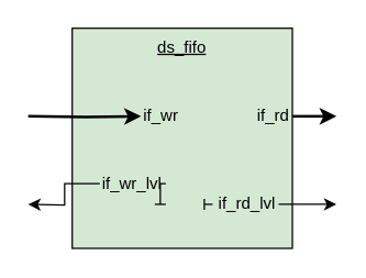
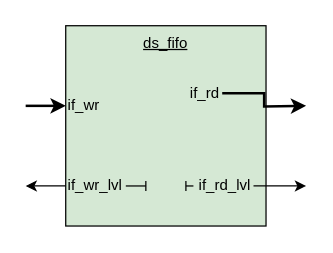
  <mxCell id="0" />
  <mxCell id="1" parent="0" />
  <mxCell id="2" value="ds_fifo" style="rounded=0;whiteSpace=wrap;html=1;verticalAlign=top;fontStyle=4;fillColor=#d5e8d4;" parent="1" vertex="1"><mxGeometry x="52" y="20" width="160" height="160" as="geometry" /></mxCell>
  <mxCell id="3" style="edgeStyle=orthogonalEdgeStyle;rounded=0;orthogonalLoop=1;jettySize=auto;html=1;entryX=0;entryY=0.5;entryDx=0;entryDy=0;strokeWidth=2;startArrow=none;startFill=0;" parent="1" target="4" edge="1"><mxGeometry relative="1" as="geometry"><mxPoint x="20" y="84" as="sourcePoint" /></mxGeometry></mxCell>
- <mxCell id="4" value="if_wr" style="text;html=1;strokeColor=none;fillColor=none;align=left;verticalAlign=middle;whiteSpace=wrap;rounded=0;" parent="1" vertex="1"><mxGeometry x="102" y="68" width="32" height="32" as="geometry" /></mxCell>
+ <mxCell id="4" value="if_wr" style="text;html=1;strokeColor=none;fillColor=none;align=left;verticalAlign=middle;whiteSpace=wrap;rounded=0;" parent="1" vertex="1"><mxGeometry x="52" y="68" width="32" height="32" as="geometry" /></mxCell>
  <mxCell id="5" style="edgeStyle=orthogonalEdgeStyle;rounded=0;orthogonalLoop=1;jettySize=auto;html=1;exitX=0;exitY=0.5;exitDx=0;exitDy=0;" parent="1" source="7" edge="1"><mxGeometry relative="1" as="geometry"><mxPoint x="20" y="148" as="targetPoint" /></mxGeometry></mxCell>
  <mxCell id="6" style="edgeStyle=orthogonalEdgeStyle;rounded=0;orthogonalLoop=1;jettySize=auto;html=1;exitX=1;exitY=0.5;exitDx=0;exitDy=0;endArrow=baseDash;endFill=0;" parent="1" source="7" edge="1"><mxGeometry relative="1" as="geometry"><mxPoint x="116" y="148" as="targetPoint" /></mxGeometry></mxCell>
- <mxCell id="7" value="if_wr_lvl" style="text;html=1;strokeColor=none;fillColor=none;align=left;verticalAlign=middle;whiteSpace=wrap;rounded=0;" parent="1" vertex="1"><mxGeometry x="72" y="117" width="48" height="32" as="geometry" /></mxCell>
+ <mxCell id="7" value="if_wr_lvl" style="text;html=1;strokeColor=none;fillColor=none;align=left;verticalAlign=middle;whiteSpace=wrap;rounded=0;" parent="1" vertex="1"><mxGeometry x="52" y="132" width="48" height="32" as="geometry" /></mxCell>
  <mxCell id="8" style="edgeStyle=orthogonalEdgeStyle;rounded=0;orthogonalLoop=1;jettySize=auto;html=1;exitX=1;exitY=0.5;exitDx=0;exitDy=0;strokeWidth=2;startArrow=none;startFill=0;" parent="1" source="9" edge="1"><mxGeometry relative="1" as="geometry"><mxPoint x="116" y="83.848" as="sourcePoint" /><mxPoint x="244" y="84" as="targetPoint" /></mxGeometry></mxCell>
- <mxCell id="9" value="if_rd" style="text;html=1;strokeColor=none;fillColor=none;align=right;verticalAlign=middle;whiteSpace=wrap;rounded=0;" parent="1" vertex="1"><mxGeometry x="180" y="68" width="32" height="32" as="geometry" /></mxCell>
+ <mxCell id="9" value="if_rd" style="text;html=1;strokeColor=none;fillColor=none;align=right;verticalAlign=middle;whiteSpace=wrap;rounded=0;" parent="1" vertex="1"><mxGeometry x="145" y="58" width="32" height="32" as="geometry" /></mxCell>
  <mxCell id="10" style="edgeStyle=orthogonalEdgeStyle;rounded=0;orthogonalLoop=1;jettySize=auto;html=1;exitX=1;exitY=0.5;exitDx=0;exitDy=0;" parent="1" source="12" edge="1"><mxGeometry relative="1" as="geometry"><mxPoint x="244" y="148" as="targetPoint" /></mxGeometry></mxCell>
  <mxCell id="11" style="edgeStyle=orthogonalEdgeStyle;rounded=0;orthogonalLoop=1;jettySize=auto;html=1;exitX=0;exitY=0.5;exitDx=0;exitDy=0;endArrow=baseDash;endFill=0;" parent="1" source="12" edge="1"><mxGeometry relative="1" as="geometry"><mxPoint x="148" y="148" as="targetPoint" /></mxGeometry></mxCell>
  <mxCell id="12" value="if_rd_lvl" style="text;html=1;strokeColor=none;fillColor=none;align=right;verticalAlign=middle;whiteSpace=wrap;rounded=0;" parent="1" vertex="1"><mxGeometry x="154" y="132" width="48" height="32" as="geometry" /></mxCell>
